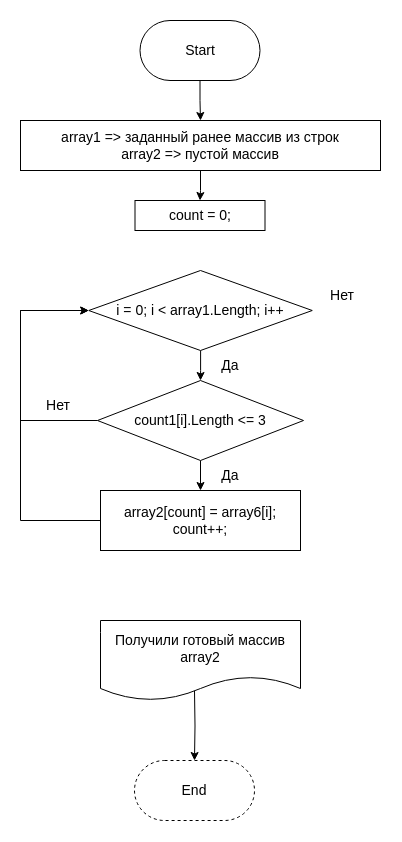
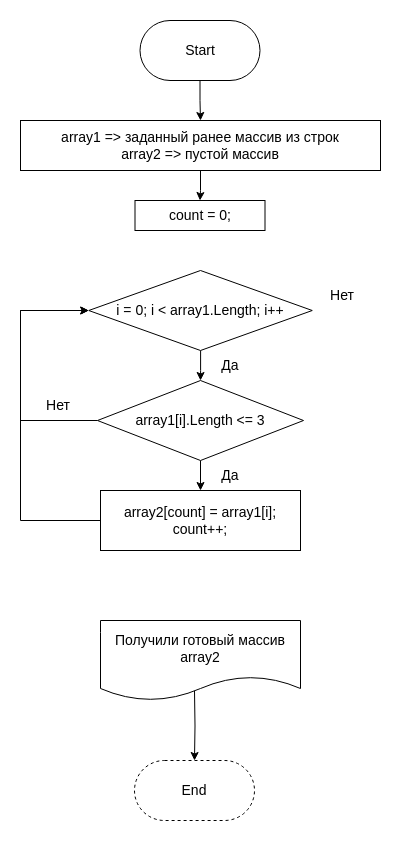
  <mxCell id="0" />
  <mxCell id="1" parent="0" />
  <mxCell id="2" value="" style="edgeStyle=orthogonalEdgeStyle;rounded=0;orthogonalLoop=1;jettySize=auto;html=1;fontSize=14;" parent="1" source="3" target="5" edge="1"><mxGeometry relative="1" as="geometry" /></mxCell>
  <mxCell id="3" value="&lt;font style=&quot;font-size: 14px;&quot;&gt;Start&lt;/font&gt;" style="rounded=1;whiteSpace=wrap;html=1;arcSize=50;" parent="1" vertex="1"><mxGeometry x="139.5" y="20" width="120" height="60" as="geometry" /></mxCell>
  <mxCell id="4" value="" style="edgeStyle=orthogonalEdgeStyle;rounded=0;orthogonalLoop=1;jettySize=auto;html=1;fontSize=14;" parent="1" source="5" target="13" edge="1"><mxGeometry relative="1" as="geometry" /></mxCell>
  <mxCell id="5" value="&lt;font style=&quot;font-size: 14px;&quot;&gt;array1 =&amp;gt; заданный ранее массив из строк&lt;br&gt;array2 =&amp;gt; пустой массив&lt;/font&gt;" style="rounded=0;whiteSpace=wrap;html=1;" parent="1" vertex="1"><mxGeometry x="20" y="120" width="360" height="50" as="geometry" /></mxCell>
  <mxCell id="6" value="" style="edgeStyle=orthogonalEdgeStyle;rounded=0;orthogonalLoop=1;jettySize=auto;html=1;fontSize=14;" parent="1" source="7" target="10" edge="1"><mxGeometry relative="1" as="geometry" /></mxCell>
  <mxCell id="7" value="&lt;font style=&quot;font-size: 14px;&quot;&gt;i = 0; i &amp;lt; array1.Length; i++&lt;/font&gt;" style="rhombus;whiteSpace=wrap;html=1;" parent="1" vertex="1"><mxGeometry x="88.25" y="270" width="223.5" height="80" as="geometry" /></mxCell>
  <mxCell id="8" value="" style="edgeStyle=orthogonalEdgeStyle;rounded=0;orthogonalLoop=1;jettySize=auto;html=1;fontSize=14;" parent="1" source="10" target="15" edge="1"><mxGeometry relative="1" as="geometry" /></mxCell>
  <mxCell id="9" style="edgeStyle=orthogonalEdgeStyle;rounded=0;orthogonalLoop=1;jettySize=auto;html=1;entryX=0;entryY=0.5;entryDx=0;entryDy=0;fontSize=14;" parent="1" source="10" target="7" edge="1"><mxGeometry relative="1" as="geometry"><Array as="points"><mxPoint x="20" y="420" /><mxPoint x="20" y="310" /></Array></mxGeometry></mxCell>
- <mxCell id="10" value="&lt;font style=&quot;font-size: 14px;&quot;&gt;count1[i].Length &amp;lt;= 3&lt;/font&gt;" style="rhombus;whiteSpace=wrap;html=1;" parent="1" vertex="1"><mxGeometry x="97" y="380" width="206" height="80" as="geometry" /></mxCell>
+ <mxCell id="10" value="&lt;font style=&quot;font-size: 14px;&quot;&gt;array1[i].Length &amp;lt;= 3&lt;/font&gt;" style="rhombus;whiteSpace=wrap;html=1;" parent="1" vertex="1"><mxGeometry x="97" y="380" width="206" height="80" as="geometry" /></mxCell>
  <mxCell id="11" style="edgeStyle=orthogonalEdgeStyle;rounded=0;orthogonalLoop=1;jettySize=auto;html=1;exitX=0.5;exitY=1;exitDx=0;exitDy=0;entryX=0.5;entryY=0;entryDx=0;entryDy=0;" parent="1" target="12" edge="1"><mxGeometry relative="1" as="geometry"><mxPoint x="194" y="690" as="sourcePoint" /></mxGeometry></mxCell>
  <mxCell id="12" value="&lt;font style=&quot;font-size: 14px;&quot;&gt;End&lt;/font&gt;" style="rounded=1;whiteSpace=wrap;html=1;arcSize=50;dashed=1;" parent="1" vertex="1"><mxGeometry x="134" y="760" width="120" height="60" as="geometry" /></mxCell>
  <mxCell id="13" value="count = 0;" style="rounded=0;whiteSpace=wrap;html=1;fontSize=14;" parent="1" vertex="1"><mxGeometry x="134.5" y="200" width="130" height="30" as="geometry" /></mxCell>
  <mxCell id="14" style="edgeStyle=orthogonalEdgeStyle;rounded=0;orthogonalLoop=1;jettySize=auto;html=1;entryX=0;entryY=0.5;entryDx=0;entryDy=0;fontSize=14;" parent="1" source="15" target="7" edge="1"><mxGeometry relative="1" as="geometry"><Array as="points"><mxPoint x="20" y="520" /><mxPoint x="20" y="310" /></Array></mxGeometry></mxCell>
- <mxCell id="15" value="&lt;div&gt;array2[count] = array6[i];&lt;/div&gt;&lt;div&gt;count++;&lt;/div&gt;" style="rounded=0;whiteSpace=wrap;html=1;fontSize=14;" parent="1" vertex="1"><mxGeometry x="100" y="490" width="200" height="60" as="geometry" /></mxCell>
+ <mxCell id="15" value="&lt;div&gt;array2[count] = array1[i];&lt;/div&gt;&lt;div&gt;count++;&lt;/div&gt;" style="rounded=0;whiteSpace=wrap;html=1;fontSize=14;" parent="1" vertex="1"><mxGeometry x="100" y="490" width="200" height="60" as="geometry" /></mxCell>
  <mxCell id="16" value="Получили готовый массив array2" style="shape=document;whiteSpace=wrap;html=1;boundedLbl=1;fontSize=14;" parent="1" vertex="1"><mxGeometry x="100" y="620" width="200" height="80" as="geometry" /></mxCell>
  <mxCell id="17" value="Да" style="text;html=1;strokeColor=none;fillColor=none;align=center;verticalAlign=middle;whiteSpace=wrap;rounded=0;fontSize=14;" parent="1" vertex="1"><mxGeometry x="199.5" y="350" width="60" height="30" as="geometry" /></mxCell>
  <mxCell id="18" value="Да" style="text;html=1;strokeColor=none;fillColor=none;align=center;verticalAlign=middle;whiteSpace=wrap;rounded=0;fontSize=14;" parent="1" vertex="1"><mxGeometry x="199.5" y="460" width="60" height="30" as="geometry" /></mxCell>
  <mxCell id="19" value="Нет" style="text;html=1;strokeColor=none;fillColor=none;align=center;verticalAlign=middle;whiteSpace=wrap;rounded=0;fontSize=14;" parent="1" vertex="1"><mxGeometry x="28.25" y="390" width="60" height="30" as="geometry" /></mxCell>
  <mxCell id="20" value="Нет" style="text;html=1;strokeColor=none;fillColor=none;align=center;verticalAlign=middle;whiteSpace=wrap;rounded=0;fontSize=14;" parent="1" vertex="1"><mxGeometry x="311.75" y="280" width="60" height="30" as="geometry" /></mxCell>
